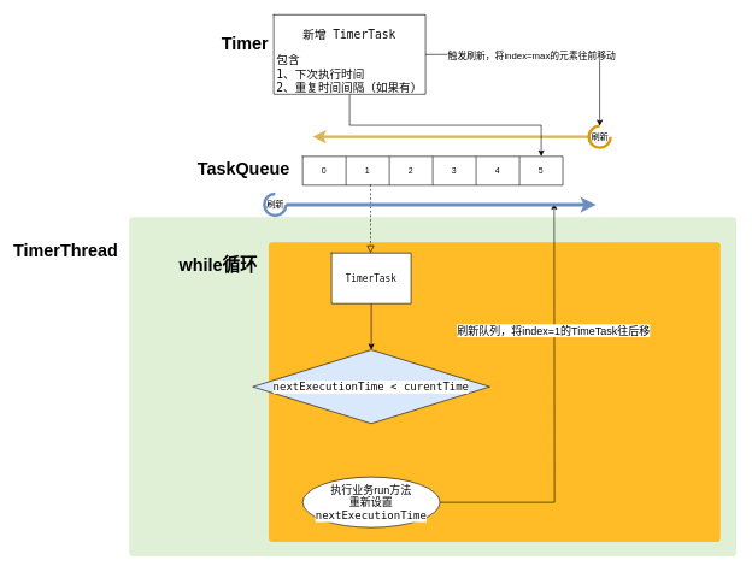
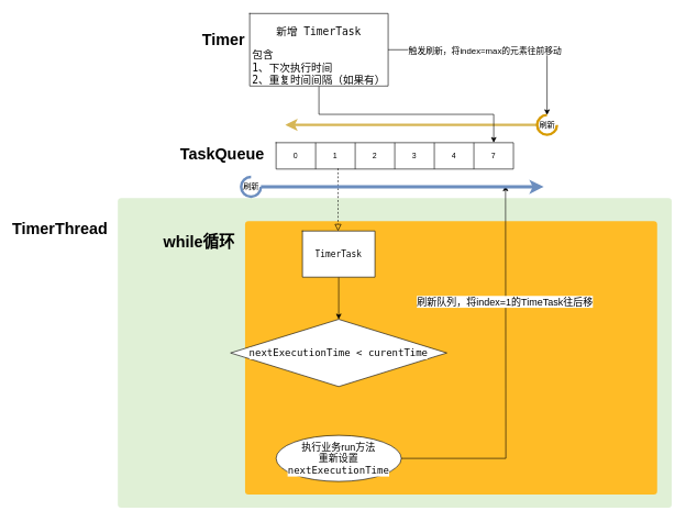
  <mxCell id="0" />
  <mxCell id="1" parent="0" />
  <mxCell id="2" value="" style="html=1;shadow=0;dashed=0;shape=mxgraph.bootstrap.rrect;rSize=5;strokeColor=none;strokeWidth=1;fillColor=#E0F0D6;fontColor=#59B958;whiteSpace=wrap;align=left;verticalAlign=middle;spacing=20;" parent="1" vertex="1"><mxGeometry x="178" y="300" width="840" height="470" as="geometry" /></mxCell>
  <mxCell id="3" value="" style="html=1;shadow=0;dashed=0;shape=mxgraph.bootstrap.rrect;rSize=5;strokeColor=none;strokeWidth=1;fillColor=#FFBC26;fontColor=#000000;whiteSpace=wrap;align=left;verticalAlign=middle;spacingLeft=0;fontStyle=1;fontSize=14;spacing=5;" parent="1" vertex="1"><mxGeometry x="371" y="335" width="625" height="415" as="geometry" /></mxCell>
  <mxCell id="4" value="" style="shape=table;html=1;whiteSpace=wrap;startSize=0;container=1;collapsible=0;childLayout=tableLayout;" parent="1" vertex="1"><mxGeometry x="418" y="216" width="360" height="40" as="geometry" /></mxCell>
  <mxCell id="5" value="" style="shape=partialRectangle;html=1;whiteSpace=wrap;collapsible=0;dropTarget=0;pointerEvents=0;fillColor=none;top=0;left=0;bottom=0;right=0;points=[[0,0.5],[1,0.5]];portConstraint=eastwest;" parent="4" vertex="1"><mxGeometry width="360" height="40" as="geometry" /></mxCell>
  <mxCell id="6" value="0" style="shape=partialRectangle;html=1;whiteSpace=wrap;connectable=0;overflow=hidden;fillColor=none;top=0;left=0;bottom=0;right=0;" parent="5" vertex="1"><mxGeometry width="60" height="40" as="geometry" /></mxCell>
  <mxCell id="7" value="1" style="shape=partialRectangle;html=1;whiteSpace=wrap;connectable=0;overflow=hidden;fillColor=none;top=0;left=0;bottom=0;right=0;" parent="5" vertex="1"><mxGeometry x="60" width="60" height="40" as="geometry" /></mxCell>
  <mxCell id="8" value="2" style="shape=partialRectangle;html=1;whiteSpace=wrap;connectable=0;overflow=hidden;fillColor=none;top=0;left=0;bottom=0;right=0;" parent="5" vertex="1"><mxGeometry x="120" width="60" height="40" as="geometry" /></mxCell>
  <mxCell id="9" value="3" style="shape=partialRectangle;html=1;whiteSpace=wrap;connectable=0;overflow=hidden;fillColor=none;top=0;left=0;bottom=0;right=0;" parent="5" vertex="1"><mxGeometry x="180" width="60" height="40" as="geometry" /></mxCell>
  <mxCell id="10" value="4" style="shape=partialRectangle;html=1;whiteSpace=wrap;connectable=0;overflow=hidden;fillColor=none;top=0;left=0;bottom=0;right=0;" parent="5" vertex="1"><mxGeometry x="240" width="60" height="40" as="geometry" /></mxCell>
- <mxCell id="11" value="5" style="shape=partialRectangle;html=1;whiteSpace=wrap;connectable=0;overflow=hidden;fillColor=none;top=0;left=0;bottom=0;right=0;" parent="5" vertex="1"><mxGeometry x="300" width="60" height="40" as="geometry" /></mxCell>
+ <mxCell id="11" value="7" style="shape=partialRectangle;html=1;whiteSpace=wrap;connectable=0;overflow=hidden;fillColor=none;top=0;left=0;bottom=0;right=0;" parent="5" vertex="1"><mxGeometry x="300" width="60" height="40" as="geometry" /></mxCell>
  <mxCell id="12" value="TaskQueue" style="text;strokeColor=none;fillColor=none;html=1;fontSize=24;fontStyle=1;verticalAlign=middle;align=center;" parent="1" vertex="1"><mxGeometry x="266" y="214" width="140" height="40" as="geometry" /></mxCell>
  <mxCell id="13" value="" style="edgeStyle=orthogonalEdgeStyle;rounded=0;orthogonalLoop=1;jettySize=auto;html=1;" parent="1" source="14" target="18" edge="1"><mxGeometry relative="1" as="geometry" /></mxCell>
  <mxCell id="14" value="" style="shape=table;html=1;whiteSpace=wrap;startSize=0;container=1;collapsible=0;childLayout=tableLayout;" parent="1" vertex="1"><mxGeometry x="458" y="350" width="110" height="70" as="geometry" /></mxCell>
  <mxCell id="15" value="" style="shape=partialRectangle;html=1;whiteSpace=wrap;collapsible=0;dropTarget=0;pointerEvents=0;fillColor=none;top=0;left=0;bottom=0;right=0;points=[[0,0.5],[1,0.5]];portConstraint=eastwest;" parent="14" vertex="1"><mxGeometry width="110" height="70" as="geometry" /></mxCell>
  <mxCell id="16" value="&lt;pre style=&quot;background-color: #ffffff ; color: #080808 ; font-family: &amp;#34;jetbrains mono&amp;#34; , monospace ; font-size: 9.8pt&quot;&gt;TimerTask&lt;/pre&gt;" style="shape=partialRectangle;html=1;whiteSpace=wrap;connectable=0;overflow=hidden;fillColor=none;top=0;left=0;bottom=0;right=0;" parent="15" vertex="1"><mxGeometry width="110" height="70" as="geometry" /></mxCell>
  <mxCell id="17" value="" style="edgeStyle=orthogonalEdgeStyle;rounded=0;orthogonalLoop=1;jettySize=auto;html=1;shadow=0;labelBackgroundColor=none;fontFamily=Times New Roman;fontSize=18;endArrow=block;endFill=0;endSize=8;strokeWidth=1;dashed=1;exitX=0.261;exitY=0.975;exitDx=0;exitDy=0;exitPerimeter=0;" parent="1" source="5" edge="1"><mxGeometry relative="1" as="geometry"><mxPoint x="518" y="450" as="sourcePoint" /><mxPoint x="512" y="350" as="targetPoint" /></mxGeometry></mxCell>
- <mxCell id="18" value="&lt;pre style=&quot;background-color: rgb(255, 255, 255); color: rgb(8, 8, 8); font-family: &amp;quot;jetbrains mono&amp;quot;, monospace; font-size: 15px;&quot;&gt;nextExecutionTime &amp;lt; curentTime&lt;/pre&gt;" style="rhombus;whiteSpace=wrap;html=1;startSize=0;fontSize=15;fillColor=#dae8fc;" parent="1" vertex="1"><mxGeometry x="349" y="484" width="328" height="102" as="geometry" /></mxCell>
+ <mxCell id="18" value="&lt;pre style=&quot;background-color: rgb(255, 255, 255); color: rgb(8, 8, 8); font-family: &amp;quot;jetbrains mono&amp;quot;, monospace; font-size: 15px;&quot;&gt;nextExecutionTime &amp;lt; curentTime&lt;/pre&gt;" style="rhombus;whiteSpace=wrap;html=1;startSize=0;fontSize=15;" parent="1" vertex="1"><mxGeometry x="349" y="484" width="328" height="102" as="geometry" /></mxCell>
  <mxCell id="19" style="edgeStyle=orthogonalEdgeStyle;rounded=0;orthogonalLoop=1;jettySize=auto;html=1;" parent="1" source="21" edge="1"><mxGeometry relative="1" as="geometry"><mxPoint x="766" y="281" as="targetPoint" /></mxGeometry></mxCell>
  <mxCell id="20" value="刷新队列，将index=1的TimeTask往后移" style="edgeLabel;html=1;align=center;verticalAlign=middle;resizable=0;points=[];fontSize=15;" parent="19" vertex="1" connectable="0"><mxGeometry x="0.388" y="2" relative="1" as="geometry"><mxPoint as="offset" /></mxGeometry></mxCell>
  <mxCell id="21" value="执行业务run方法&lt;br style=&quot;font-size: 15px;&quot;&gt;重新设置&lt;span style=&quot;background-color: rgb(255, 255, 255); color: rgb(8, 8, 8); font-family: &amp;quot;jetbrains mono&amp;quot;, monospace; font-size: 15px;&quot;&gt;nextExecutionTime&lt;/span&gt;" style="ellipse;whiteSpace=wrap;html=1;startSize=0;fontSize=15;" parent="1" vertex="1"><mxGeometry x="418" y="660" width="190" height="70" as="geometry" /></mxCell>
  <mxCell id="22" style="edgeStyle=orthogonalEdgeStyle;rounded=0;orthogonalLoop=1;jettySize=auto;html=1;fillColor=#fff2cc;strokeColor=#d6b656;strokeWidth=4;" parent="1" source="23" edge="1"><mxGeometry relative="1" as="geometry"><mxPoint x="432" y="189" as="targetPoint" /></mxGeometry></mxCell>
  <mxCell id="23" value="刷新" style="html=1;shadow=0;dashed=0;shape=mxgraph.basic.arc;startAngle=0.25;endAngle=1;strokeWidth=4;strokeColor=#d79b00;fillColor=#ffe6cc;" parent="1" vertex="1"><mxGeometry x="814" y="174" width="30" height="30" as="geometry" /></mxCell>
  <mxCell id="24" value="Timer" style="text;strokeColor=none;fillColor=none;html=1;fontSize=24;fontStyle=1;verticalAlign=middle;align=center;" parent="1" vertex="1"><mxGeometry x="268" y="40" width="140" height="40" as="geometry" /></mxCell>
  <mxCell id="25" style="edgeStyle=orthogonalEdgeStyle;rounded=0;orthogonalLoop=1;jettySize=auto;html=1;entryX=0.917;entryY=0;entryDx=0;entryDy=0;entryPerimeter=0;" parent="1" source="26" target="5" edge="1"><mxGeometry relative="1" as="geometry" /></mxCell>
  <mxCell id="26" value="" style="shape=table;html=1;whiteSpace=wrap;startSize=0;container=1;collapsible=0;childLayout=tableLayout;align=left;fontSize=17;" parent="1" vertex="1"><mxGeometry x="378" y="20" width="210" height="110" as="geometry" /></mxCell>
  <mxCell id="27" value="" style="shape=partialRectangle;html=1;whiteSpace=wrap;collapsible=0;dropTarget=0;pointerEvents=0;fillColor=none;top=0;left=0;bottom=0;right=0;points=[[0,0.5],[1,0.5]];portConstraint=eastwest;" parent="26" vertex="1"><mxGeometry width="210" height="110" as="geometry" /></mxCell>
  <mxCell id="28" value="&lt;pre style=&quot;background-color: rgb(255 , 255 , 255) ; color: rgb(8 , 8 , 8) ; font-family: &amp;#34;jetbrains mono&amp;#34; , monospace ; font-size: 16px&quot;&gt;&lt;font style=&quot;font-size: 16px&quot;&gt;新增 TimerTask&lt;br&gt;&lt;/font&gt;&lt;/pre&gt;&lt;pre style=&quot;background-color: rgb(255 , 255 , 255) ; color: rgb(8 , 8 , 8) ; font-family: &amp;#34;jetbrains mono&amp;#34; , monospace ; font-size: 16px&quot;&gt;&lt;div style=&quot;text-align: left&quot;&gt;&lt;span style=&quot;white-space: normal&quot;&gt;包含&lt;/span&gt;&lt;/div&gt;&lt;font style=&quot;font-size: 16px&quot;&gt;&lt;div style=&quot;text-align: left&quot;&gt;&lt;span style=&quot;white-space: normal&quot;&gt;1、下次执行时间&lt;/span&gt;&lt;/div&gt;2、重复时间间隔（如果有）&lt;/font&gt;&lt;/pre&gt;" style="shape=partialRectangle;html=1;whiteSpace=wrap;connectable=0;overflow=hidden;fillColor=none;top=0;left=0;bottom=0;right=0;" parent="27" vertex="1"><mxGeometry width="210" height="110" as="geometry" /></mxCell>
  <mxCell id="29" style="edgeStyle=orthogonalEdgeStyle;rounded=0;orthogonalLoop=1;jettySize=auto;html=1;" parent="1" source="27" target="23" edge="1"><mxGeometry relative="1" as="geometry" /></mxCell>
  <mxCell id="30" value="触发刷新，将index=max的元素往前移动" style="edgeLabel;html=1;align=center;verticalAlign=middle;resizable=0;points=[];fontSize=13;" parent="29" vertex="1" connectable="0"><mxGeometry x="-0.141" relative="1" as="geometry"><mxPoint as="offset" /></mxGeometry></mxCell>
  <mxCell id="31" value="while循环" style="text;strokeColor=none;fillColor=none;html=1;fontSize=24;fontStyle=1;verticalAlign=middle;align=center;" parent="1" vertex="1"><mxGeometry x="231" y="347" width="140" height="40" as="geometry" /></mxCell>
  <mxCell id="32" value="TimerThread" style="text;strokeColor=none;fillColor=none;html=1;fontSize=24;fontStyle=1;verticalAlign=middle;align=center;" parent="1" vertex="1"><mxGeometry x="20" y="327" width="140" height="40" as="geometry" /></mxCell>
  <mxCell id="33" style="edgeStyle=orthogonalEdgeStyle;rounded=0;orthogonalLoop=1;jettySize=auto;html=1;strokeWidth=5;fillColor=#dae8fc;strokeColor=#6c8ebf;" parent="1" source="34" edge="1"><mxGeometry relative="1" as="geometry"><mxPoint x="824" y="283" as="targetPoint" /></mxGeometry></mxCell>
  <mxCell id="34" value="刷新" style="html=1;shadow=0;dashed=0;shape=mxgraph.basic.arc;startAngle=0.25;endAngle=1;strokeWidth=4;strokeColor=#6c8ebf;fillColor=#dae8fc;" parent="1" vertex="1"><mxGeometry x="365" y="268" width="30" height="30" as="geometry" /></mxCell>
